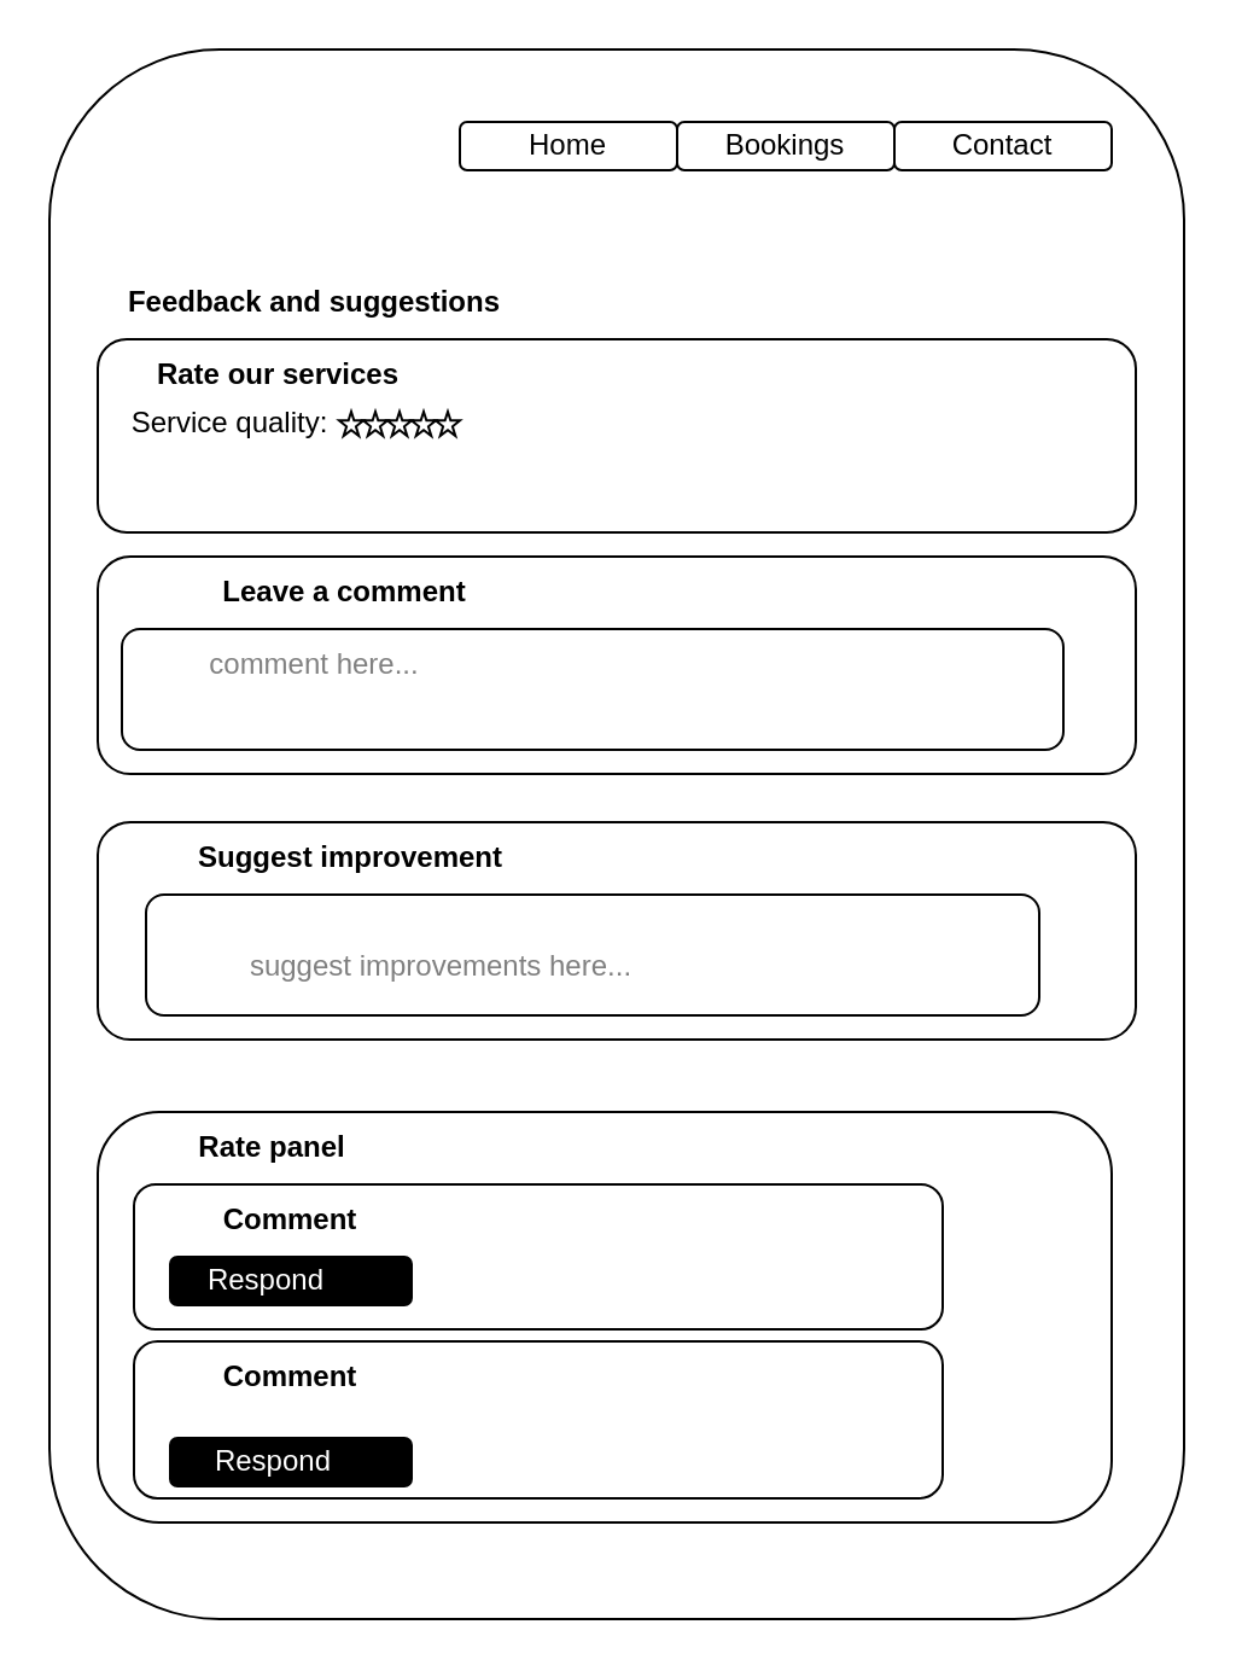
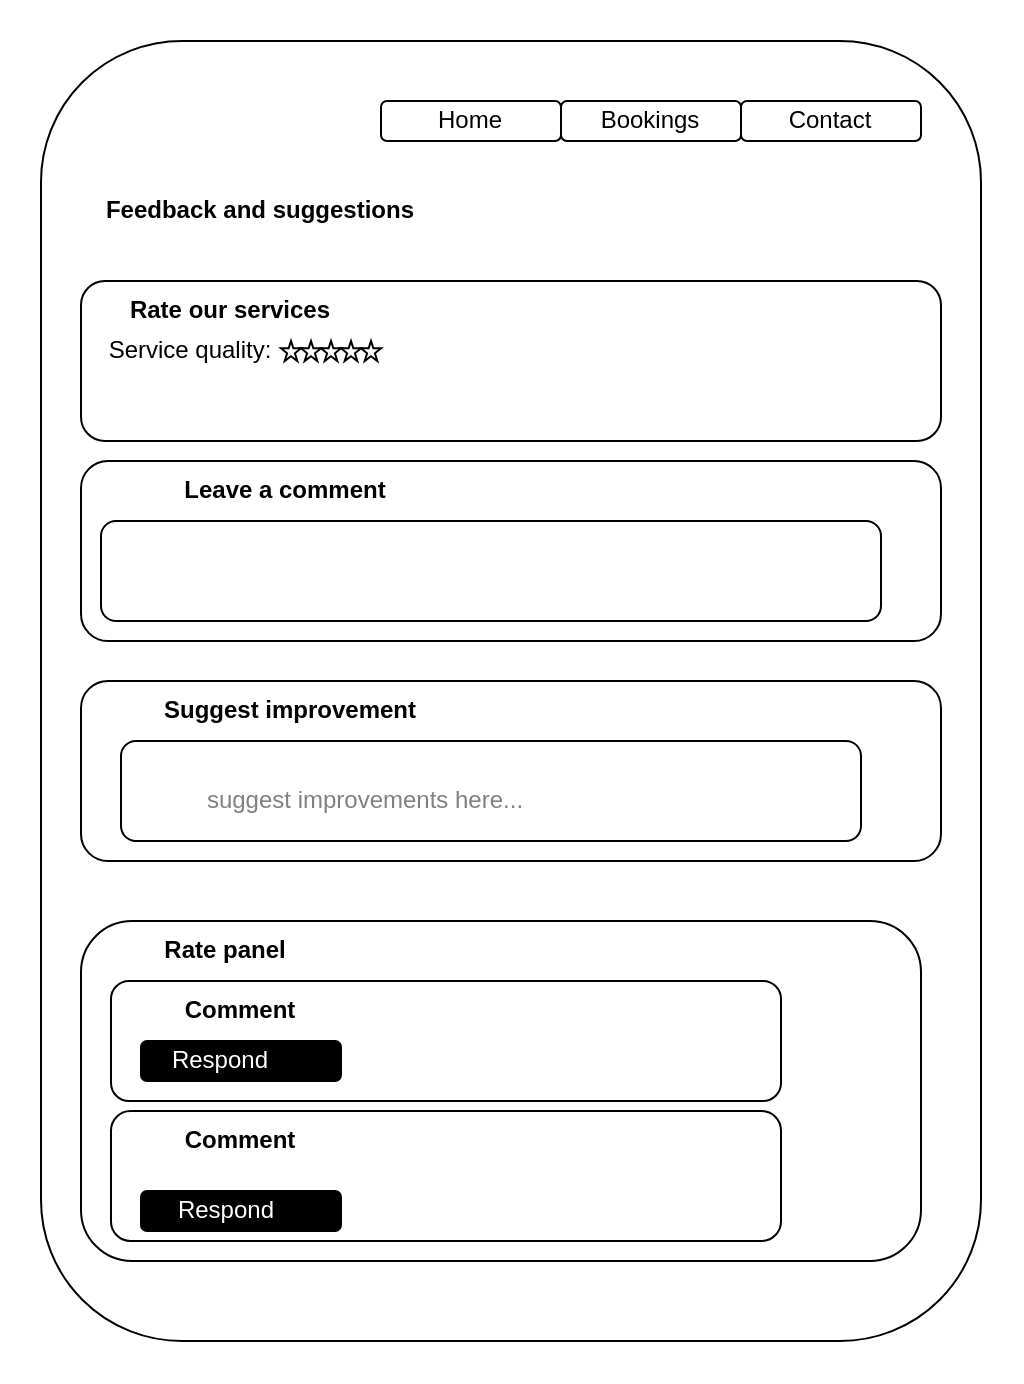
  <mxCell id="0" />
  <mxCell id="1" parent="0" />
  <mxCell id="2" value="" style="rounded=1;whiteSpace=wrap;html=1;" vertex="1" parent="1"><mxGeometry x="20" y="20" width="470" height="650" as="geometry" /></mxCell>
- <mxCell id="3" value="&lt;b&gt;Feedback and suggestions&lt;/b&gt;" style="text;html=1;strokeColor=none;fillColor=none;align=center;verticalAlign=middle;whiteSpace=wrap;rounded=0;" vertex="1" parent="1"><mxGeometry x="40" y="110" width="180" height="30" as="geometry" /></mxCell>
+ <mxCell id="3" value="&lt;b&gt;Feedback and suggestions&lt;/b&gt;" style="text;html=1;strokeColor=none;fillColor=none;align=center;verticalAlign=middle;whiteSpace=wrap;rounded=0;" vertex="1" parent="1"><mxGeometry x="40" y="90" width="180" height="30" as="geometry" /></mxCell>
  <mxCell id="4" value="" style="rounded=1;whiteSpace=wrap;html=1;" vertex="1" parent="1"><mxGeometry x="190" y="50" width="90" height="20" as="geometry" /></mxCell>
  <mxCell id="5" value="" style="rounded=1;whiteSpace=wrap;html=1;" vertex="1" parent="1"><mxGeometry x="370" y="50" width="90" height="20" as="geometry" /></mxCell>
  <mxCell id="6" value="" style="rounded=1;whiteSpace=wrap;html=1;" vertex="1" parent="1"><mxGeometry x="280" y="50" width="90" height="20" as="geometry" /></mxCell>
  <mxCell id="7" value="Home" style="text;html=1;strokeColor=none;fillColor=none;align=center;verticalAlign=middle;whiteSpace=wrap;rounded=0;" vertex="1" parent="1"><mxGeometry x="205" y="45" width="60" height="30" as="geometry" /></mxCell>
  <mxCell id="8" value="Bookings" style="text;html=1;strokeColor=none;fillColor=none;align=center;verticalAlign=middle;whiteSpace=wrap;rounded=0;" vertex="1" parent="1"><mxGeometry x="295" y="45" width="60" height="30" as="geometry" /></mxCell>
  <mxCell id="9" value="Contact" style="text;html=1;strokeColor=none;fillColor=none;align=center;verticalAlign=middle;whiteSpace=wrap;rounded=0;" vertex="1" parent="1"><mxGeometry x="385" y="45" width="60" height="30" as="geometry" /></mxCell>
  <mxCell id="10" value="" style="rounded=1;whiteSpace=wrap;html=1;" vertex="1" parent="1"><mxGeometry x="40" y="140" width="430" height="80" as="geometry" /></mxCell>
  <mxCell id="11" value="&lt;b&gt;Rate our services&lt;/b&gt;" style="text;html=1;strokeColor=none;fillColor=none;align=center;verticalAlign=middle;whiteSpace=wrap;rounded=0;" vertex="1" parent="1"><mxGeometry x="20" y="140" width="190" height="30" as="geometry" /></mxCell>
  <mxCell id="12" value="Service quality:" style="text;html=1;strokeColor=none;fillColor=none;align=center;verticalAlign=middle;whiteSpace=wrap;rounded=0;" vertex="1" parent="1"><mxGeometry x="50" y="160" width="90" height="30" as="geometry" /></mxCell>
  <mxCell id="13" value="" style="verticalLabelPosition=bottom;verticalAlign=top;html=1;shape=mxgraph.basic.star" vertex="1" parent="1"><mxGeometry x="140" y="170" width="10" height="10" as="geometry" /></mxCell>
  <mxCell id="14" value="" style="verticalLabelPosition=bottom;verticalAlign=top;html=1;shape=mxgraph.basic.star" vertex="1" parent="1"><mxGeometry x="150" y="170" width="10" height="10" as="geometry" /></mxCell>
  <mxCell id="15" value="" style="verticalLabelPosition=bottom;verticalAlign=top;html=1;shape=mxgraph.basic.star" vertex="1" parent="1"><mxGeometry x="160" y="170" width="10" height="10" as="geometry" /></mxCell>
  <mxCell id="16" value="" style="verticalLabelPosition=bottom;verticalAlign=top;html=1;shape=mxgraph.basic.star" vertex="1" parent="1"><mxGeometry x="170" y="170" width="10" height="10" as="geometry" /></mxCell>
  <mxCell id="17" value="" style="verticalLabelPosition=bottom;verticalAlign=top;html=1;shape=mxgraph.basic.star" vertex="1" parent="1"><mxGeometry x="180" y="170" width="10" height="10" as="geometry" /></mxCell>
  <mxCell id="18" value="" style="rounded=1;whiteSpace=wrap;html=1;" vertex="1" parent="1"><mxGeometry x="40" y="230" width="430" height="90" as="geometry" /></mxCell>
  <mxCell id="19" value="&lt;b&gt;Leave a comment&lt;/b&gt;" style="text;html=1;strokeColor=none;fillColor=none;align=center;verticalAlign=middle;whiteSpace=wrap;rounded=0;" vertex="1" parent="1"><mxGeometry x="65" y="230" width="155" height="30" as="geometry" /></mxCell>
  <mxCell id="20" value="" style="rounded=1;whiteSpace=wrap;html=1;" vertex="1" parent="1"><mxGeometry x="50" y="260" width="390" height="50" as="geometry" /></mxCell>
- <mxCell id="21" value="&lt;font color=&quot;#808080&quot;&gt;comment here...&lt;/font&gt;" style="text;html=1;strokeColor=none;fillColor=none;align=center;verticalAlign=middle;whiteSpace=wrap;rounded=0;" vertex="1" parent="1"><mxGeometry x="50" y="260" width="160" height="30" as="geometry" /></mxCell>
  <mxCell id="22" value="" style="rounded=1;whiteSpace=wrap;html=1;fontColor=#808080;" vertex="1" parent="1"><mxGeometry x="40" y="340" width="430" height="90" as="geometry" /></mxCell>
  <mxCell id="23" value="&lt;font color=&quot;#000000&quot;&gt;&lt;b&gt;Suggest improvement&lt;/b&gt;&lt;/font&gt;" style="text;html=1;strokeColor=none;fillColor=none;align=center;verticalAlign=middle;whiteSpace=wrap;rounded=0;fontColor=#808080;" vertex="1" parent="1"><mxGeometry x="80" y="340" width="130" height="30" as="geometry" /></mxCell>
  <mxCell id="24" value="" style="rounded=1;whiteSpace=wrap;html=1;fontColor=#000000;" vertex="1" parent="1"><mxGeometry x="60" y="370" width="370" height="50" as="geometry" /></mxCell>
  <mxCell id="25" value="&lt;font color=&quot;#808080&quot;&gt;suggest improvements here...&lt;/font&gt;" style="text;html=1;strokeColor=none;fillColor=none;align=center;verticalAlign=middle;whiteSpace=wrap;rounded=0;fontColor=#000000;" vertex="1" parent="1"><mxGeometry x="85" y="385" width="195" height="30" as="geometry" /></mxCell>
  <mxCell id="26" value="" style="rounded=1;whiteSpace=wrap;html=1;fontColor=#808080;" vertex="1" parent="1"><mxGeometry x="40" y="460" width="420" height="170" as="geometry" /></mxCell>
  <mxCell id="27" value="&lt;font color=&quot;#000000&quot;&gt;&lt;b&gt;Rate panel&lt;/b&gt;&lt;/font&gt;" style="text;html=1;strokeColor=none;fillColor=none;align=center;verticalAlign=middle;whiteSpace=wrap;rounded=0;fontColor=#808080;" vertex="1" parent="1"><mxGeometry x="35" y="460" width="155" height="30" as="geometry" /></mxCell>
  <mxCell id="28" value="" style="rounded=1;whiteSpace=wrap;html=1;fontColor=#000000;" vertex="1" parent="1"><mxGeometry x="55" y="490" width="335" height="60" as="geometry" /></mxCell>
  <mxCell id="29" value="" style="rounded=1;whiteSpace=wrap;html=1;fontColor=#000000;fillColor=#000000;" vertex="1" parent="1"><mxGeometry x="70" y="520" width="100" height="20" as="geometry" /></mxCell>
  <mxCell id="30" value="&lt;font color=&quot;#ffffff&quot;&gt;Respond&lt;/font&gt;" style="text;html=1;strokeColor=none;fillColor=none;align=center;verticalAlign=middle;whiteSpace=wrap;rounded=0;fontColor=#000000;" vertex="1" parent="1"><mxGeometry x="80" y="515" width="60" height="30" as="geometry" /></mxCell>
  <mxCell id="31" value="" style="rounded=1;whiteSpace=wrap;html=1;fontColor=#000000;" vertex="1" parent="1"><mxGeometry x="55" y="555" width="335" height="65" as="geometry" /></mxCell>
  <mxCell id="32" value="" style="rounded=1;whiteSpace=wrap;html=1;fontColor=#000000;fillColor=#000000;" vertex="1" parent="1"><mxGeometry x="70" y="595" width="100" height="20" as="geometry" /></mxCell>
  <mxCell id="33" value="&lt;font color=&quot;#ffffff&quot;&gt;Respond&lt;/font&gt;" style="text;html=1;strokeColor=none;fillColor=none;align=center;verticalAlign=middle;whiteSpace=wrap;rounded=0;fontColor=#000000;" vertex="1" parent="1"><mxGeometry x="82.5" y="590" width="60" height="30" as="geometry" /></mxCell>
  <mxCell id="34" value="&lt;font color=&quot;#000000&quot;&gt;&lt;b&gt;Comment&lt;/b&gt;&lt;/font&gt;" style="text;html=1;strokeColor=none;fillColor=none;align=center;verticalAlign=middle;whiteSpace=wrap;rounded=0;fontColor=#FFFFFF;" vertex="1" parent="1"><mxGeometry x="70" y="490" width="100" height="30" as="geometry" /></mxCell>
  <mxCell id="35" value="&lt;b&gt;Comment&lt;/b&gt;" style="text;html=1;strokeColor=none;fillColor=none;align=center;verticalAlign=middle;whiteSpace=wrap;rounded=0;fontColor=#000000;" vertex="1" parent="1"><mxGeometry x="70" y="555" width="100" height="30" as="geometry" /></mxCell>
